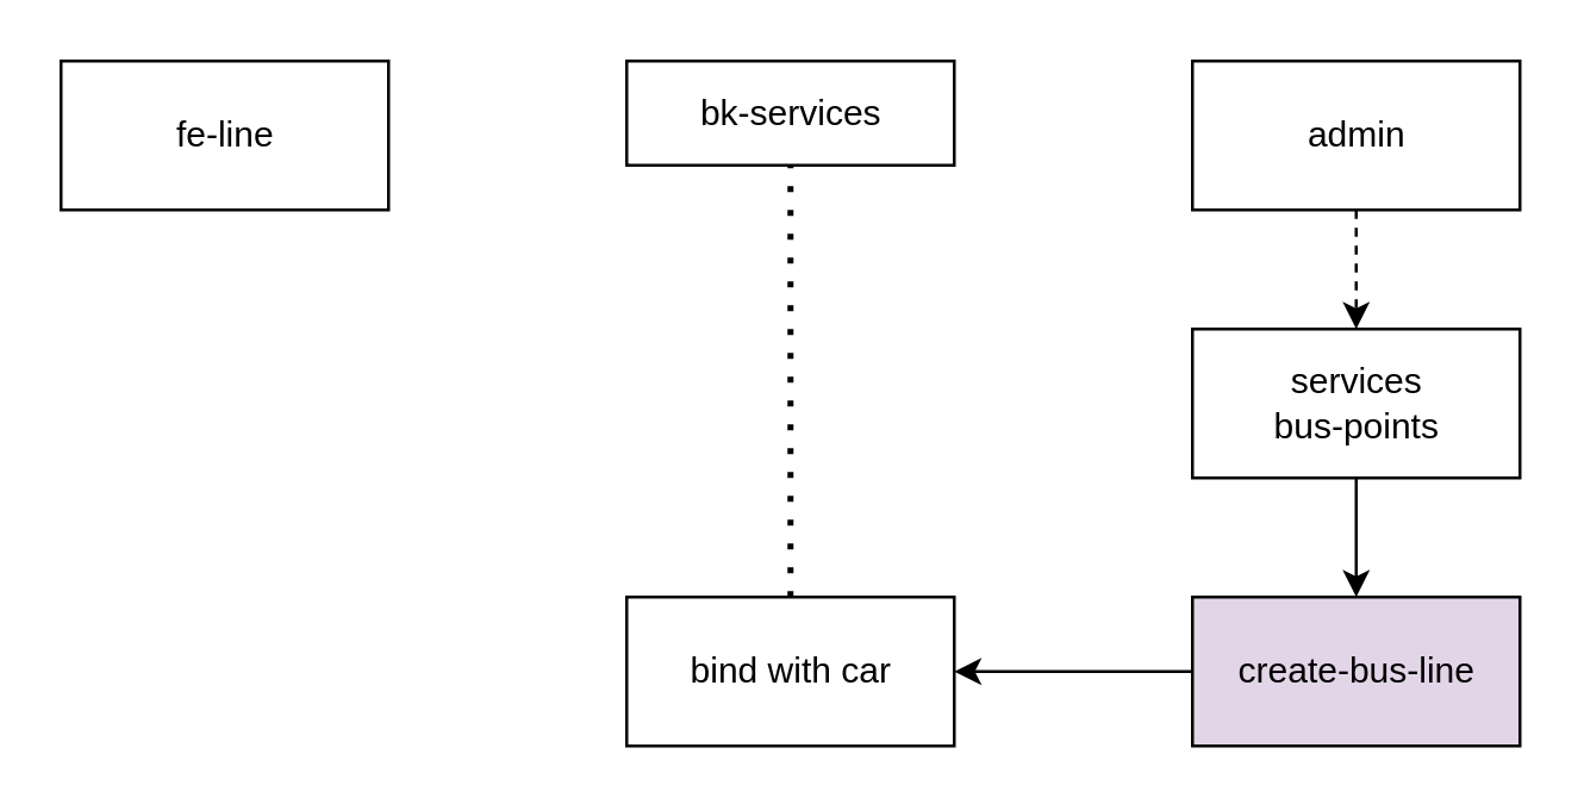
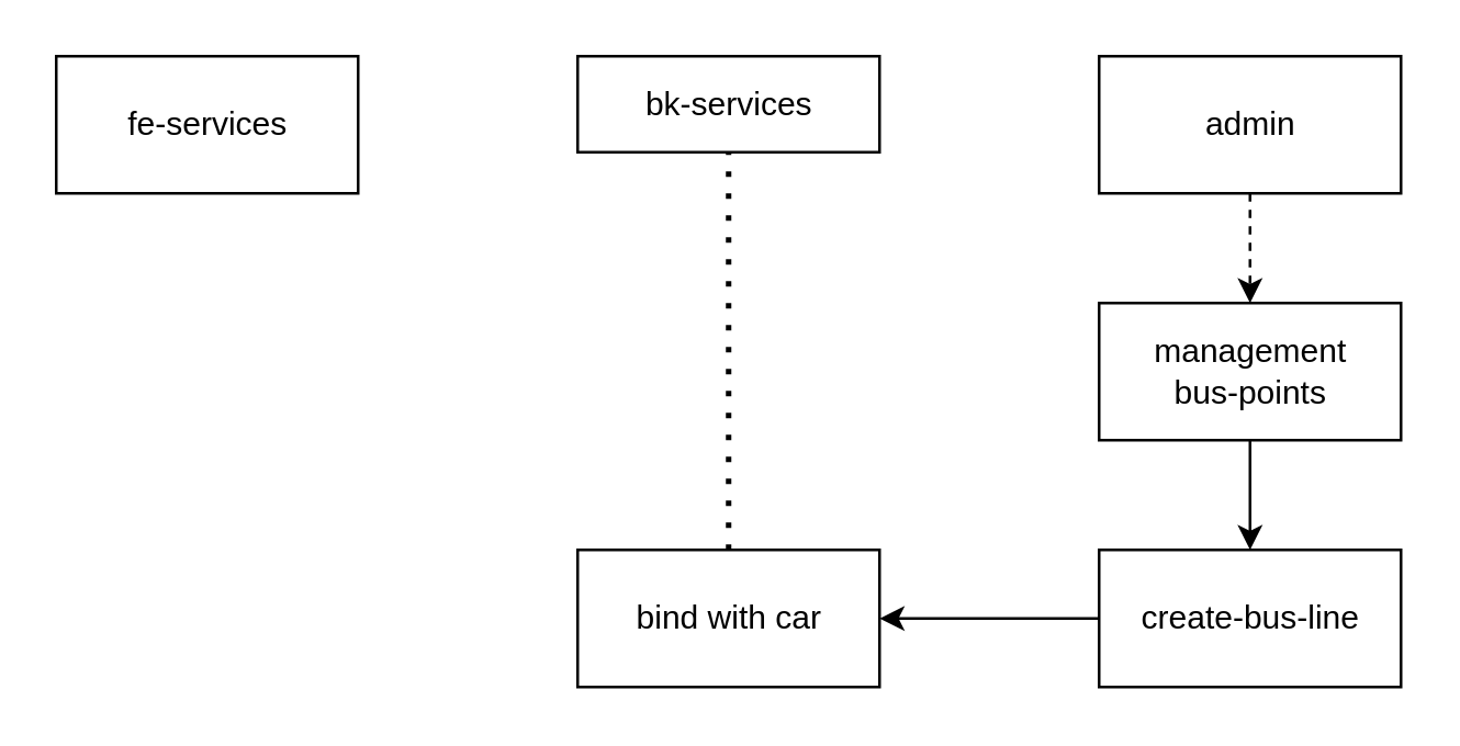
  <mxCell id="0" />
  <mxCell id="1" parent="0" />
- <mxCell id="2" value="fe-line" style="html=1;" vertex="1" parent="1"><mxGeometry x="20" y="20" width="110" height="50" as="geometry" /></mxCell>
+ <mxCell id="2" value="fe-services" style="html=1;" vertex="1" parent="1"><mxGeometry x="20" y="20" width="110" height="50" as="geometry" /></mxCell>
  <mxCell id="3" value="bk-services" style="html=1;" vertex="1" parent="1"><mxGeometry x="210" y="20" width="110" height="35" as="geometry" /></mxCell>
  <mxCell id="4" value="" style="edgeStyle=orthogonalEdgeStyle;rounded=0;orthogonalLoop=1;jettySize=auto;html=1;dashed=1;" edge="1" parent="1" source="5" target="10"><mxGeometry relative="1" as="geometry" /></mxCell>
  <mxCell id="5" value="admin" style="html=1;" vertex="1" parent="1"><mxGeometry x="400" y="20" width="110" height="50" as="geometry" /></mxCell>
  <mxCell id="6" value="" style="edgeStyle=orthogonalEdgeStyle;rounded=0;orthogonalLoop=1;jettySize=auto;html=1;" edge="1" parent="1" source="7" target="8"><mxGeometry relative="1" as="geometry" /></mxCell>
- <mxCell id="7" value="create-bus-line" style="html=1;fillColor=#e1d5e7;" vertex="1" parent="1"><mxGeometry x="400" y="200" width="110" height="50" as="geometry" /></mxCell>
+ <mxCell id="7" value="create-bus-line" style="html=1;" vertex="1" parent="1"><mxGeometry x="400" y="200" width="110" height="50" as="geometry" /></mxCell>
  <mxCell id="8" value="bind with car" style="html=1;" vertex="1" parent="1"><mxGeometry x="210" y="200" width="110" height="50" as="geometry" /></mxCell>
  <mxCell id="9" value="" style="edgeStyle=orthogonalEdgeStyle;rounded=0;orthogonalLoop=1;jettySize=auto;html=1;" edge="1" parent="1" source="10" target="7"><mxGeometry relative="1" as="geometry" /></mxCell>
- <mxCell id="10" value="services&lt;br&gt;bus-points" style="html=1;" vertex="1" parent="1"><mxGeometry x="400" y="110" width="110" height="50" as="geometry" /></mxCell>
+ <mxCell id="10" value="management&lt;br&gt;bus-points" style="html=1;" vertex="1" parent="1"><mxGeometry x="400" y="110" width="110" height="50" as="geometry" /></mxCell>
  <mxCell id="11" value="" style="endArrow=none;dashed=1;html=1;dashPattern=1 3;strokeWidth=2;entryX=0.5;entryY=1;entryDx=0;entryDy=0;exitX=0.5;exitY=0;exitDx=0;exitDy=0;" edge="1" parent="1" source="8" target="3"><mxGeometry width="50" height="50" relative="1" as="geometry"><mxPoint x="240" y="160" as="sourcePoint" /><mxPoint x="290" y="110" as="targetPoint" /></mxGeometry></mxCell>
